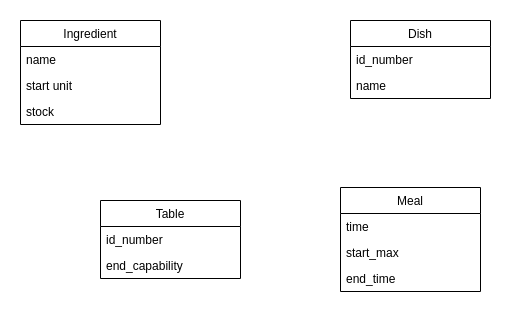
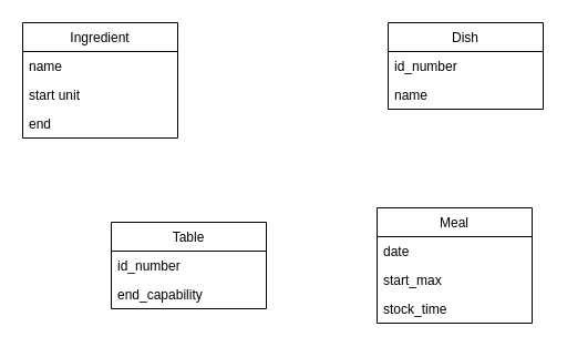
  <mxCell id="0" />
  <mxCell id="1" parent="0" />
  <mxCell id="2" value="Dish" style="swimlane;fontStyle=0;childLayout=stackLayout;horizontal=1;startSize=26;fillColor=none;horizontalStack=0;resizeParent=1;resizeParentMax=0;resizeLast=0;collapsible=1;marginBottom=0;" vertex="1" parent="1"><mxGeometry x="350" y="20" width="140" height="78" as="geometry" /></mxCell>
  <mxCell id="3" value="id_number" style="text;strokeColor=none;fillColor=none;align=left;verticalAlign=top;spacingLeft=4;spacingRight=4;overflow=hidden;rotatable=0;points=[[0,0.5],[1,0.5]];portConstraint=eastwest;" vertex="1" parent="2"><mxGeometry y="26" width="140" height="26" as="geometry" /></mxCell>
  <mxCell id="4" value="name" style="text;strokeColor=none;fillColor=none;align=left;verticalAlign=top;spacingLeft=4;spacingRight=4;overflow=hidden;rotatable=0;points=[[0,0.5],[1,0.5]];portConstraint=eastwest;" vertex="1" parent="2"><mxGeometry y="52" width="140" height="26" as="geometry" /></mxCell>
  <mxCell id="5" value="Ingredient" style="swimlane;fontStyle=0;childLayout=stackLayout;horizontal=1;startSize=26;fillColor=none;horizontalStack=0;resizeParent=1;resizeParentMax=0;resizeLast=0;collapsible=1;marginBottom=0;" vertex="1" parent="1"><mxGeometry x="20" y="20" width="140" height="104" as="geometry" /></mxCell>
  <mxCell id="6" value="name" style="text;strokeColor=none;fillColor=none;align=left;verticalAlign=top;spacingLeft=4;spacingRight=4;overflow=hidden;rotatable=0;points=[[0,0.5],[1,0.5]];portConstraint=eastwest;" vertex="1" parent="5"><mxGeometry y="26" width="140" height="26" as="geometry" /></mxCell>
  <mxCell id="7" value="start unit" style="text;strokeColor=none;fillColor=none;align=left;verticalAlign=top;spacingLeft=4;spacingRight=4;overflow=hidden;rotatable=0;points=[[0,0.5],[1,0.5]];portConstraint=eastwest;" vertex="1" parent="5"><mxGeometry y="52" width="140" height="26" as="geometry" /></mxCell>
- <mxCell id="8" value="stock" style="text;strokeColor=none;fillColor=none;align=left;verticalAlign=top;spacingLeft=4;spacingRight=4;overflow=hidden;rotatable=0;points=[[0,0.5],[1,0.5]];portConstraint=eastwest;" vertex="1" parent="5"><mxGeometry y="78" width="140" height="26" as="geometry" /></mxCell>
+ <mxCell id="8" value="end" style="text;strokeColor=none;fillColor=none;align=left;verticalAlign=top;spacingLeft=4;spacingRight=4;overflow=hidden;rotatable=0;points=[[0,0.5],[1,0.5]];portConstraint=eastwest;" vertex="1" parent="5"><mxGeometry y="78" width="140" height="26" as="geometry" /></mxCell>
  <mxCell id="9" value="Table" style="swimlane;fontStyle=0;childLayout=stackLayout;horizontal=1;startSize=26;fillColor=none;horizontalStack=0;resizeParent=1;resizeParentMax=0;resizeLast=0;collapsible=1;marginBottom=0;" vertex="1" parent="1"><mxGeometry x="100" y="200" width="140" height="78" as="geometry" /></mxCell>
  <mxCell id="10" value="id_number" style="text;strokeColor=none;fillColor=none;align=left;verticalAlign=top;spacingLeft=4;spacingRight=4;overflow=hidden;rotatable=0;points=[[0,0.5],[1,0.5]];portConstraint=eastwest;" vertex="1" parent="9"><mxGeometry y="26" width="140" height="26" as="geometry" /></mxCell>
  <mxCell id="11" value="end_capability" style="text;strokeColor=none;fillColor=none;align=left;verticalAlign=top;spacingLeft=4;spacingRight=4;overflow=hidden;rotatable=0;points=[[0,0.5],[1,0.5]];portConstraint=eastwest;" vertex="1" parent="9"><mxGeometry y="52" width="140" height="26" as="geometry" /></mxCell>
  <mxCell id="12" value="Meal" style="swimlane;fontStyle=0;childLayout=stackLayout;horizontal=1;startSize=26;fillColor=none;horizontalStack=0;resizeParent=1;resizeParentMax=0;resizeLast=0;collapsible=1;marginBottom=0;" vertex="1" parent="1"><mxGeometry x="340" y="187" width="140" height="104" as="geometry" /></mxCell>
- <mxCell id="13" value="time" style="text;strokeColor=none;fillColor=none;align=left;verticalAlign=top;spacingLeft=4;spacingRight=4;overflow=hidden;rotatable=0;points=[[0,0.5],[1,0.5]];portConstraint=eastwest;" vertex="1" parent="12"><mxGeometry y="26" width="140" height="26" as="geometry" /></mxCell>
+ <mxCell id="13" value="date" style="text;strokeColor=none;fillColor=none;align=left;verticalAlign=top;spacingLeft=4;spacingRight=4;overflow=hidden;rotatable=0;points=[[0,0.5],[1,0.5]];portConstraint=eastwest;" vertex="1" parent="12"><mxGeometry y="26" width="140" height="26" as="geometry" /></mxCell>
  <mxCell id="14" value="start_max" style="text;strokeColor=none;fillColor=none;align=left;verticalAlign=top;spacingLeft=4;spacingRight=4;overflow=hidden;rotatable=0;points=[[0,0.5],[1,0.5]];portConstraint=eastwest;" vertex="1" parent="12"><mxGeometry y="52" width="140" height="26" as="geometry" /></mxCell>
- <mxCell id="15" value="end_time" style="text;strokeColor=none;fillColor=none;align=left;verticalAlign=top;spacingLeft=4;spacingRight=4;overflow=hidden;rotatable=0;points=[[0,0.5],[1,0.5]];portConstraint=eastwest;" vertex="1" parent="12"><mxGeometry y="78" width="140" height="26" as="geometry" /></mxCell>
+ <mxCell id="15" value="stock_time" style="text;strokeColor=none;fillColor=none;align=left;verticalAlign=top;spacingLeft=4;spacingRight=4;overflow=hidden;rotatable=0;points=[[0,0.5],[1,0.5]];portConstraint=eastwest;" vertex="1" parent="12"><mxGeometry y="78" width="140" height="26" as="geometry" /></mxCell>
